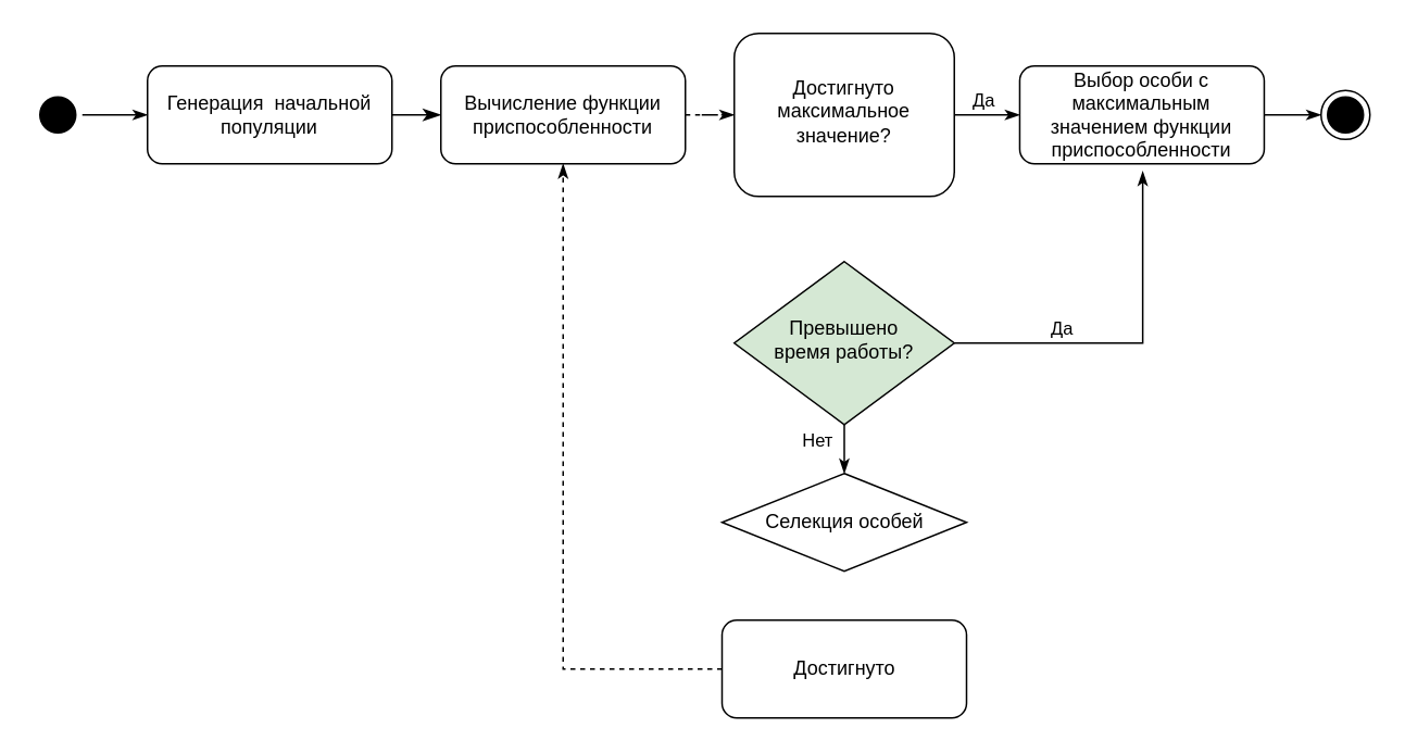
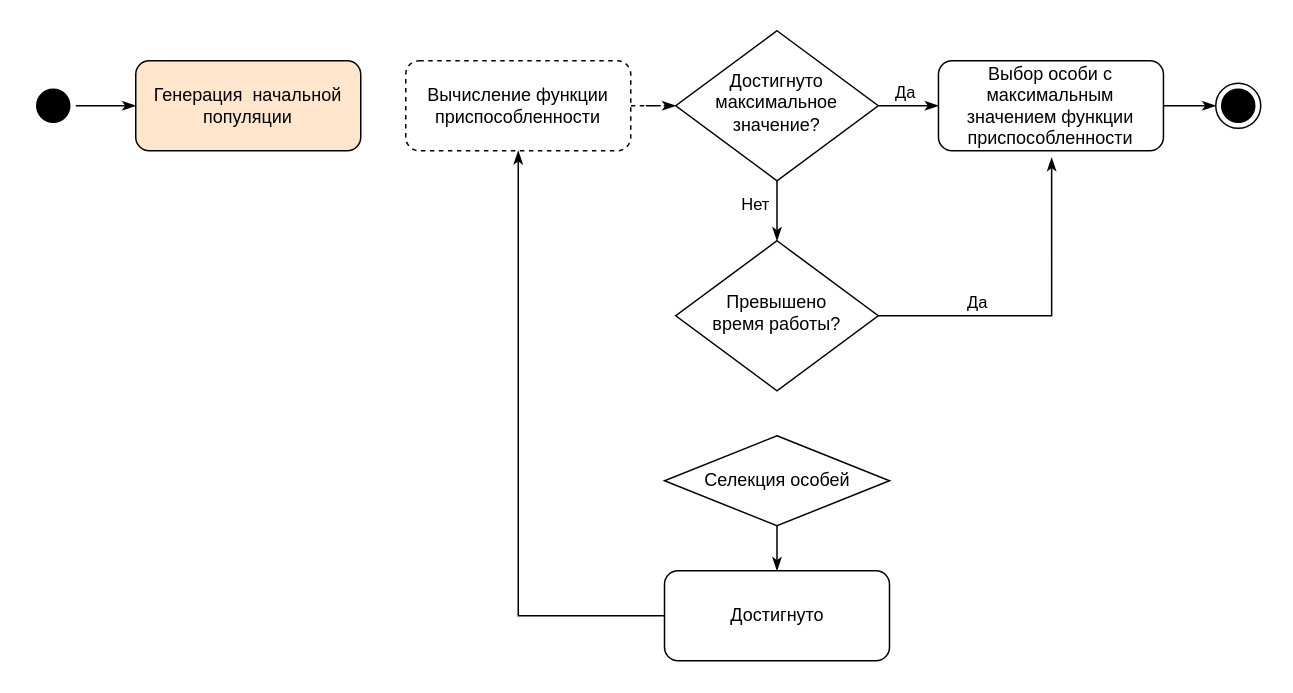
  <mxCell id="0" />
  <mxCell id="1" parent="0" />
- <mxCell id="2" value="" style="rounded=0;html=1;jettySize=auto;orthogonalLoop=1;fontSize=11;endArrow=classicThin;endFill=1;endSize=8;strokeWidth=1;shadow=0;labelBackgroundColor=none;edgeStyle=orthogonalEdgeStyle;entryX=0;entryY=0.5;entryDx=0;entryDy=0;" parent="1" source="3" target="9" edge="1"><mxGeometry relative="1" as="geometry" /></mxCell>
- <mxCell id="3" value="Генерация &amp;nbsp;начальной популяции" style="rounded=1;whiteSpace=wrap;html=1;fontSize=12;glass=0;strokeWidth=1;shadow=0;" parent="1" vertex="1"><mxGeometry x="90" y="40" width="150" height="60" as="geometry" /></mxCell>
+ <mxCell id="3" value="Генерация &amp;nbsp;начальной популяции" style="rounded=1;whiteSpace=wrap;html=1;fontSize=12;glass=0;strokeWidth=1;shadow=0;fillColor=#ffe6cc;" parent="1" vertex="1"><mxGeometry x="90" y="40" width="150" height="60" as="geometry" /></mxCell>
  <mxCell id="4" style="edgeStyle=orthogonalEdgeStyle;rounded=0;orthogonalLoop=1;jettySize=auto;html=1;endArrow=classicThin;endFill=1;entryX=0;entryY=0.5;entryDx=0;entryDy=0;" edge="1" parent="1" source="7" target="20"><mxGeometry relative="1" as="geometry"><mxPoint x="690" y="280" as="targetPoint" /></mxGeometry></mxCell>
  <mxCell id="5" value="Да" style="edgeLabel;html=1;align=center;verticalAlign=middle;resizable=0;points=[];" vertex="1" connectable="0" parent="4"><mxGeometry x="0.229" y="1" relative="1" as="geometry"><mxPoint x="-8" y="-9" as="offset" /></mxGeometry></mxCell>
- <mxCell id="7" value="Достигнуто максимальное значение?" style="whiteSpace=wrap;html=1;shadow=0;fontFamily=Helvetica;fontSize=12;align=center;strokeWidth=1;spacing=6;spacingTop=-4;rounded=1;" parent="1" vertex="1"><mxGeometry x="450" y="20" width="135" height="100" as="geometry" /></mxCell>
+ <mxCell id="6" value="Нет" style="edgeStyle=orthogonalEdgeStyle;rounded=0;orthogonalLoop=1;jettySize=auto;html=1;entryX=0.5;entryY=0;entryDx=0;entryDy=0;endArrow=classicThin;endFill=1;" edge="1" parent="1" source="7" target="18"><mxGeometry x="-0.198" y="-15" relative="1" as="geometry"><mxPoint as="offset" /></mxGeometry></mxCell>
+ <mxCell id="7" value="Достигнуто максимальное значение?" style="rhombus;whiteSpace=wrap;html=1;shadow=0;fontFamily=Helvetica;fontSize=12;align=center;strokeWidth=1;spacing=6;spacingTop=-4;" parent="1" vertex="1"><mxGeometry x="450" y="20" width="135" height="100" as="geometry" /></mxCell>
  <mxCell id="8" style="edgeStyle=orthogonalEdgeStyle;rounded=0;orthogonalLoop=1;jettySize=auto;html=1;entryX=0;entryY=0.5;entryDx=0;entryDy=0;endArrow=classicThin;endFill=1;dashed=1;" edge="1" parent="1" source="9" target="7"><mxGeometry relative="1" as="geometry" /></mxCell>
- <mxCell id="9" value="Вычисление функции приспособленности" style="rounded=1;whiteSpace=wrap;html=1;fontSize=12;glass=0;strokeWidth=1;shadow=0;" vertex="1" parent="1"><mxGeometry x="270" y="40" width="150" height="60" as="geometry" /></mxCell>
+ <mxCell id="9" value="Вычисление функции приспособленности" style="rounded=1;whiteSpace=wrap;html=1;fontSize=12;glass=0;strokeWidth=1;shadow=0;dashed=1;" vertex="1" parent="1"><mxGeometry x="270" y="40" width="150" height="60" as="geometry" /></mxCell>
+ <mxCell id="10" style="edgeStyle=orthogonalEdgeStyle;rounded=0;orthogonalLoop=1;jettySize=auto;html=1;endArrow=classicThin;endFill=1;" edge="1" parent="1" source="11" target="13"><mxGeometry relative="1" as="geometry" /></mxCell>
  <mxCell id="11" value="Селекция особей" style="rhombus;whiteSpace=wrap;html=1;fontSize=12;glass=0;strokeWidth=1;shadow=0;" vertex="1" parent="1"><mxGeometry x="442.5" y="290" width="150" height="60" as="geometry" /></mxCell>
- <mxCell id="12" style="edgeStyle=orthogonalEdgeStyle;rounded=0;orthogonalLoop=1;jettySize=auto;html=1;endArrow=classicThin;endFill=1;entryX=0.5;entryY=1;entryDx=0;entryDy=0;exitX=0;exitY=0.5;exitDx=0;exitDy=0;dashed=1;" edge="1" parent="1" source="13" target="9"><mxGeometry relative="1" as="geometry"><mxPoint x="430" y="330" as="targetPoint" /><Array as="points"><mxPoint x="345" y="410" /></Array></mxGeometry></mxCell>
+ <mxCell id="12" style="edgeStyle=orthogonalEdgeStyle;rounded=0;orthogonalLoop=1;jettySize=auto;html=1;endArrow=classicThin;endFill=1;entryX=0.5;entryY=1;entryDx=0;entryDy=0;exitX=0;exitY=0.5;exitDx=0;exitDy=0;" edge="1" parent="1" source="13" target="9"><mxGeometry relative="1" as="geometry"><mxPoint x="430" y="330" as="targetPoint" /><Array as="points"><mxPoint x="345" y="410" /></Array></mxGeometry></mxCell>
  <mxCell id="13" value="Достигнуто" style="rounded=1;whiteSpace=wrap;html=1;fontSize=12;glass=0;strokeWidth=1;shadow=0;" vertex="1" parent="1"><mxGeometry x="442.5" y="380" width="150" height="60" as="geometry" /></mxCell>
  <mxCell id="14" style="edgeStyle=orthogonalEdgeStyle;rounded=0;orthogonalLoop=1;jettySize=auto;html=1;endArrow=classicThin;endFill=1;entryX=0.503;entryY=1.076;entryDx=0;entryDy=0;entryPerimeter=0;" edge="1" parent="1" source="18" target="20"><mxGeometry relative="1" as="geometry"><mxPoint x="690" y="410" as="targetPoint" /></mxGeometry></mxCell>
  <mxCell id="15" value="Да" style="edgeLabel;html=1;align=center;verticalAlign=middle;resizable=0;points=[];" vertex="1" connectable="0" parent="14"><mxGeometry x="-0.237" relative="1" as="geometry"><mxPoint x="-19" y="-10" as="offset" /></mxGeometry></mxCell>
- <mxCell id="16" style="edgeStyle=orthogonalEdgeStyle;rounded=0;orthogonalLoop=1;jettySize=auto;html=1;endArrow=classicThin;endFill=1;" edge="1" parent="1" source="18" target="11"><mxGeometry relative="1" as="geometry" /></mxCell>
- <mxCell id="17" value="Нет" style="edgeLabel;html=1;align=center;verticalAlign=middle;resizable=0;points=[];" vertex="1" connectable="0" parent="16"><mxGeometry x="-0.653" y="4" relative="1" as="geometry"><mxPoint x="-21" as="offset" /></mxGeometry></mxCell>
- <mxCell id="18" value="Превышено &lt;br&gt;время работы?" style="rhombus;whiteSpace=wrap;html=1;shadow=0;fontFamily=Helvetica;fontSize=12;align=center;strokeWidth=1;spacing=6;spacingTop=-4;fillColor=#d5e8d4;" vertex="1" parent="1"><mxGeometry x="450" y="160" width="135" height="100" as="geometry" /></mxCell>
+ <mxCell id="18" value="Превышено &lt;br&gt;время работы?" style="rhombus;whiteSpace=wrap;html=1;shadow=0;fontFamily=Helvetica;fontSize=12;align=center;strokeWidth=1;spacing=6;spacingTop=-4;" vertex="1" parent="1"><mxGeometry x="450" y="160" width="135" height="100" as="geometry" /></mxCell>
  <mxCell id="19" style="edgeStyle=orthogonalEdgeStyle;rounded=0;orthogonalLoop=1;jettySize=auto;html=1;entryX=0;entryY=0.5;entryDx=0;entryDy=0;endArrow=classicThin;endFill=1;" edge="1" parent="1" source="20" target="23"><mxGeometry relative="1" as="geometry" /></mxCell>
  <mxCell id="20" value="Выбор особи с максимальным значением&amp;nbsp;функции приспособленности" style="rounded=1;whiteSpace=wrap;html=1;fontSize=12;glass=0;strokeWidth=1;shadow=0;" vertex="1" parent="1"><mxGeometry x="625.14" y="40" width="150" height="60" as="geometry" /></mxCell>
  <mxCell id="21" style="edgeStyle=orthogonalEdgeStyle;rounded=0;orthogonalLoop=1;jettySize=auto;html=1;entryX=0;entryY=0.5;entryDx=0;entryDy=0;endArrow=classicThin;endFill=1;" edge="1" parent="1" source="22" target="3"><mxGeometry relative="1" as="geometry" /></mxCell>
  <mxCell id="22" value="" style="ellipse;html=1;shape=startState;fillColor=#000000;" vertex="1" parent="1"><mxGeometry x="20" y="55" width="30" height="30" as="geometry" /></mxCell>
  <mxCell id="23" value="" style="ellipse;html=1;shape=endState;fillColor=#000000;" vertex="1" parent="1"><mxGeometry x="810" y="55" width="30" height="30" as="geometry" /></mxCell>
